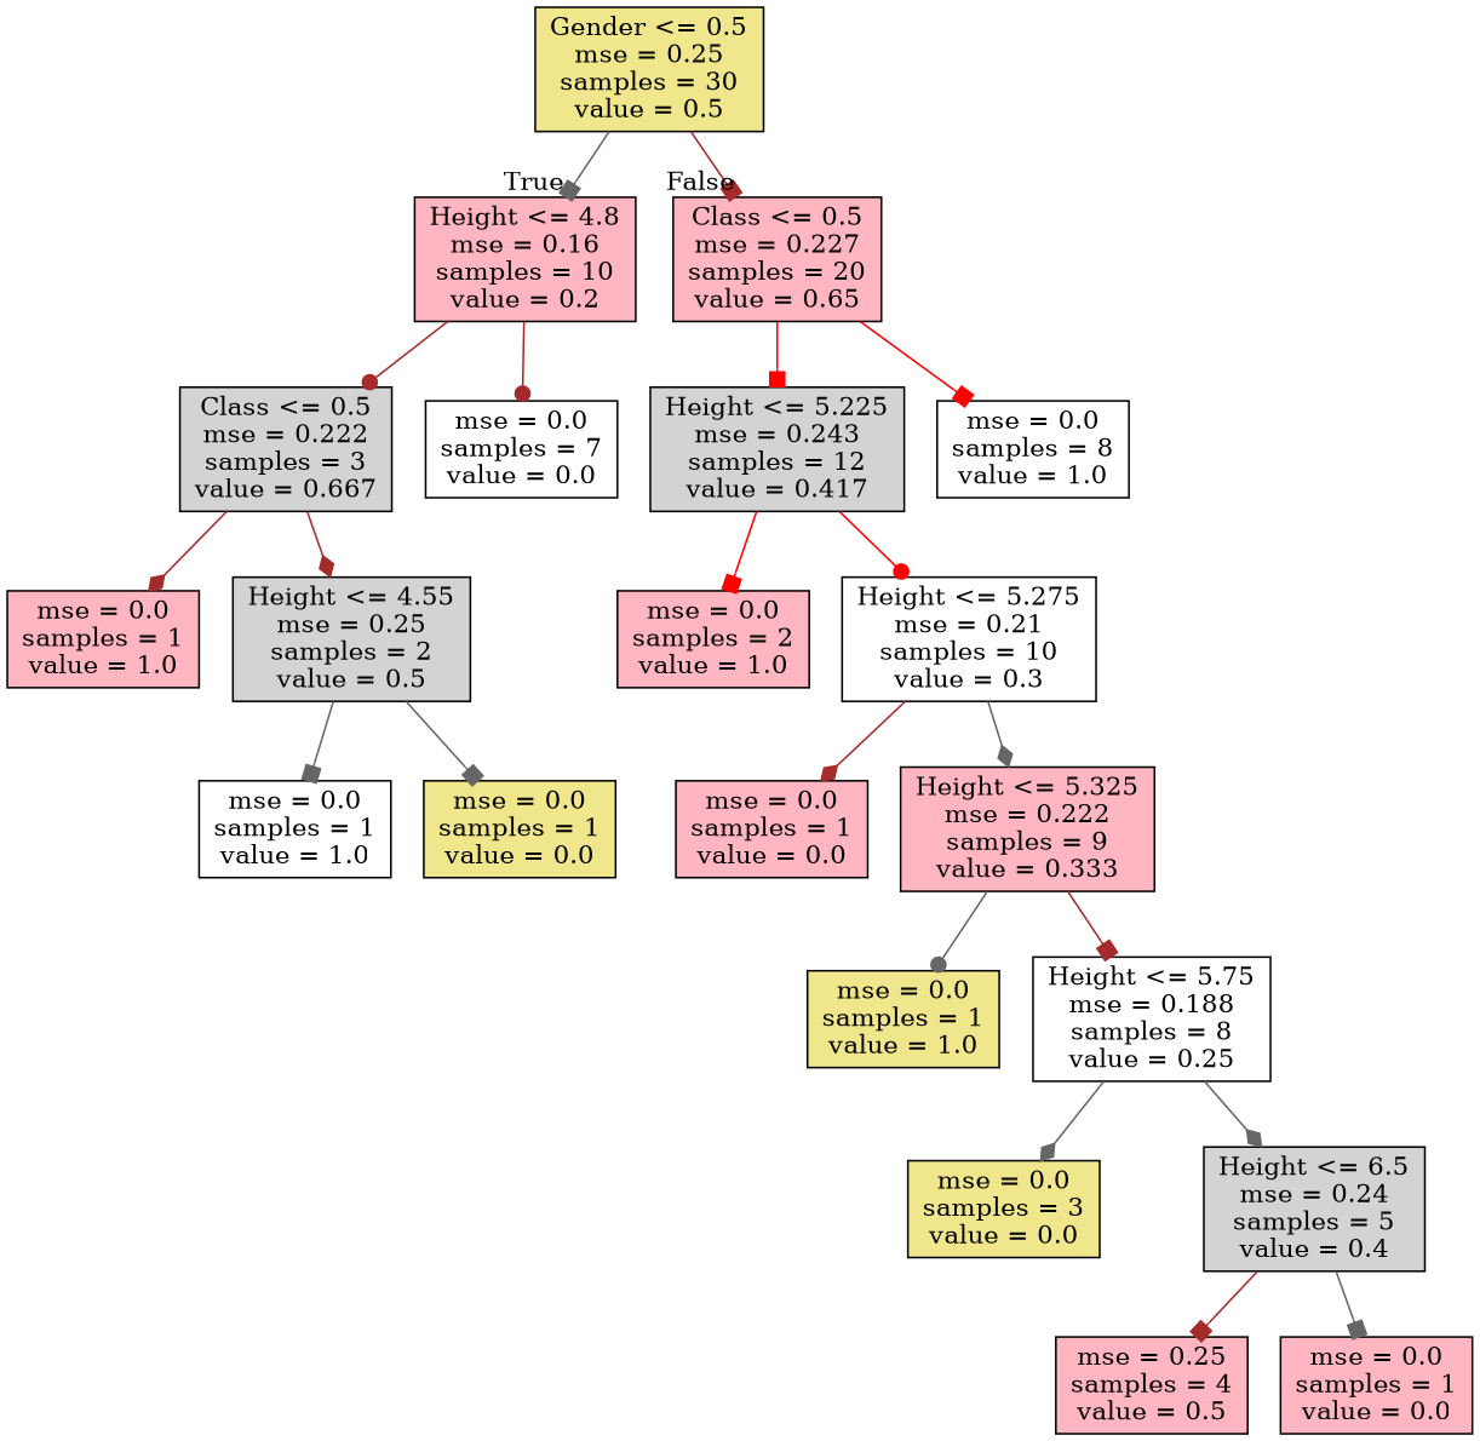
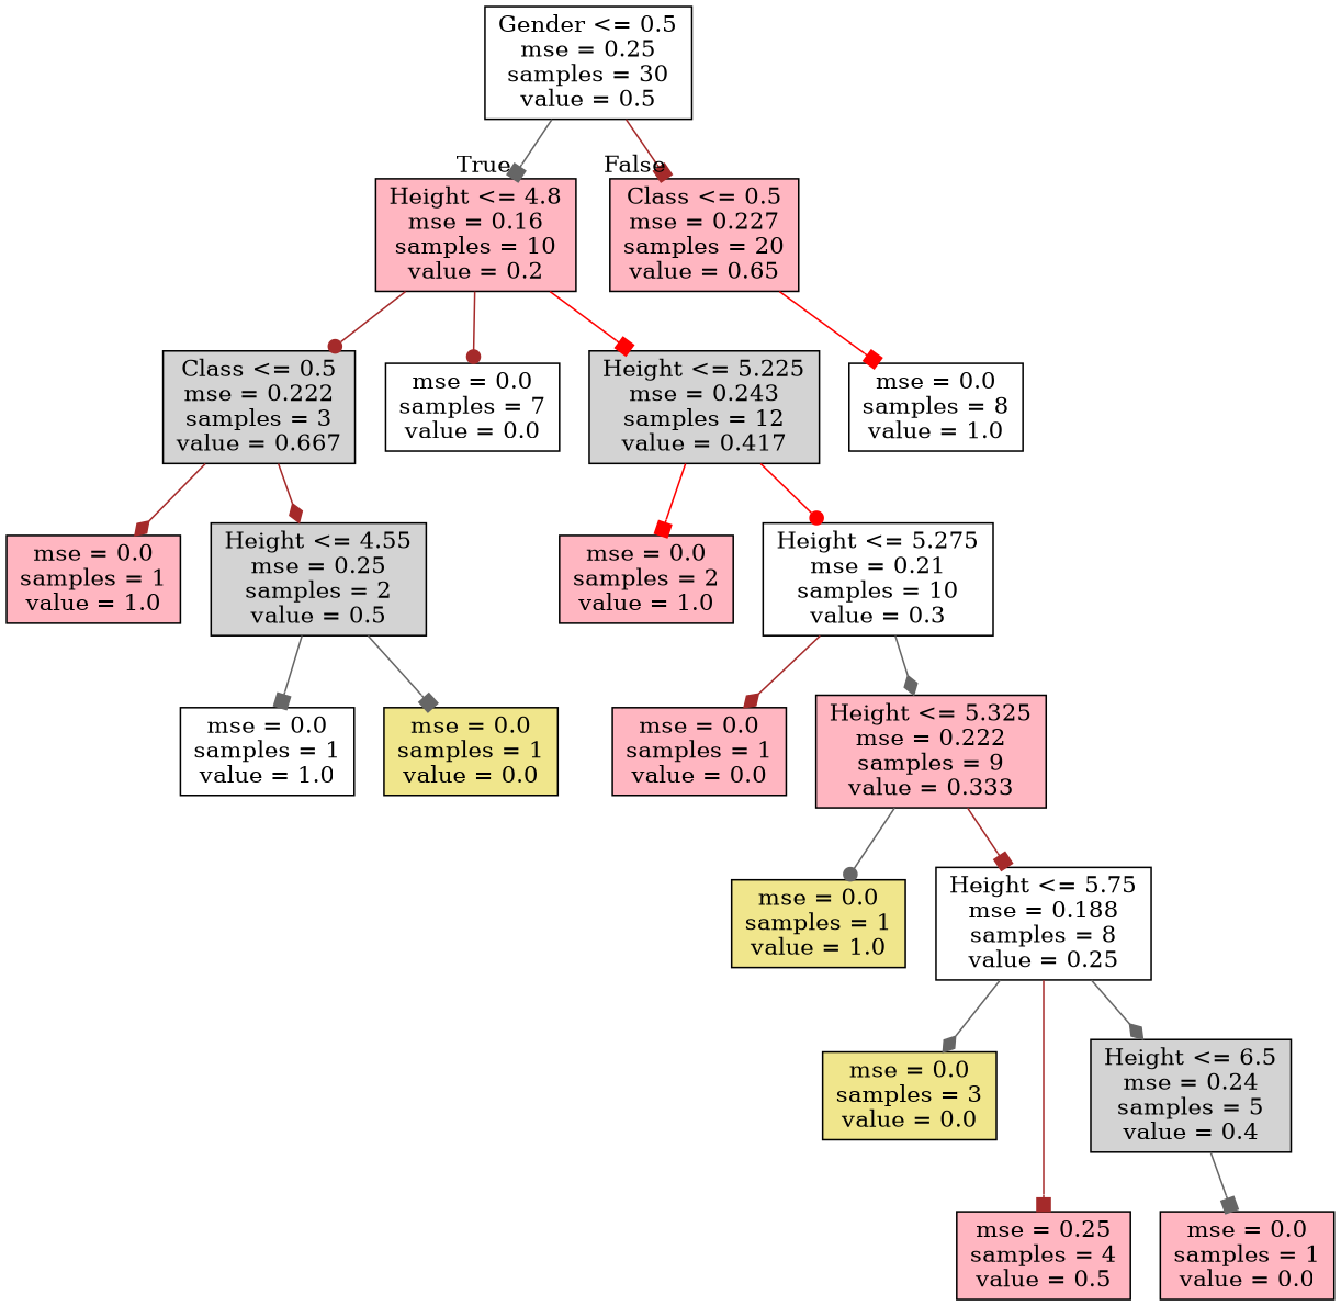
  digraph {
    node [fillcolor=lightpink shape=box style=filled]
    edge [arrowhead=box color=gray40]
-   n1 [fillcolor=khaki label="Gender <= 0.5\nmse = 0.25\nsamples = 30\nvalue = 0.5"]
+   n1 [fillcolor=white label="Gender <= 0.5\nmse = 0.25\nsamples = 30\nvalue = 0.5"]
    n2 [label="Height <= 4.8\nmse = 0.16\nsamples = 10\nvalue = 0.2"]
    n3 [label="Class <= 0.5\nmse = 0.227\nsamples = 20\nvalue = 0.65"]
    n4 [fillcolor=lightgrey label="Class <= 0.5\nmse = 0.222\nsamples = 3\nvalue = 0.667"]
    n5 [fillcolor=white label="mse = 0.0\nsamples = 7\nvalue = 0.0"]
    n6 [fillcolor=lightgrey label="Height <= 5.225\nmse = 0.243\nsamples = 12\nvalue = 0.417"]
    n7 [fillcolor=white label="mse = 0.0\nsamples = 8\nvalue = 1.0"]
    n8 [label="mse = 0.0\nsamples = 1\nvalue = 1.0"]
    n9 [fillcolor=lightgrey label="Height <= 4.55\nmse = 0.25\nsamples = 2\nvalue = 0.5"]
    n10 [fillcolor=white label="mse = 0.0\nsamples = 1\nvalue = 1.0"]
    n11 [fillcolor=khaki label="mse = 0.0\nsamples = 1\nvalue = 0.0"]
    n12 [label="mse = 0.0\nsamples = 2\nvalue = 1.0"]
    n13 [fillcolor=white label="Height <= 5.275\nmse = 0.21\nsamples = 10\nvalue = 0.3"]
    n14 [label="mse = 0.0\nsamples = 1\nvalue = 0.0"]
    n15 [label="Height <= 5.325\nmse = 0.222\nsamples = 9\nvalue = 0.333"]
    n16 [fillcolor=khaki label="mse = 0.0\nsamples = 1\nvalue = 1.0"]
    n17 [fillcolor=white label="Height <= 5.75\nmse = 0.188\nsamples = 8\nvalue = 0.25"]
    n18 [fillcolor=khaki label="mse = 0.0\nsamples = 3\nvalue = 0.0"]
    n19 [fillcolor=lightgrey label="Height <= 6.5\nmse = 0.24\nsamples = 5\nvalue = 0.4"]
    n20 [label="mse = 0.25\nsamples = 4\nvalue = 0.5"]
    n21 [label="mse = 0.0\nsamples = 1\nvalue = 0.0"]
    n1 -> n2 [headlabel=True labelangle=45 labeldistance=2.5]
    n1 -> n3 [color=brown headlabel=False labelangle=-45 labeldistance=2.5]
    n2 -> n4 [arrowhead=dot color=brown]
    n2 -> n5 [arrowhead=dot color=brown]
-   n3 -> n6 [color=red]
+   n2 -> n6 [color=red]
    n3 -> n7 [color=red]
    n4 -> n8 [arrowhead=diamond color=brown]
    n4 -> n9 [arrowhead=diamond color=brown]
    n6 -> n12 [color=red]
    n6 -> n13 [arrowhead=dot color=red]
    n9 -> n10
    n9 -> n11
    n13 -> n14 [arrowhead=diamond color=brown]
    n13 -> n15 [arrowhead=diamond]
    n15 -> n16 [arrowhead=dot]
    n15 -> n17 [color=brown]
    n17 -> n18 [arrowhead=diamond]
    n17 -> n19 [arrowhead=diamond]
-   n19 -> n20 [color=brown]
+   n17 -> n20 [color=brown]
    n19 -> n21
  }
